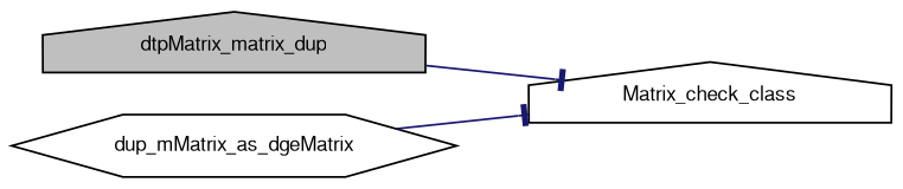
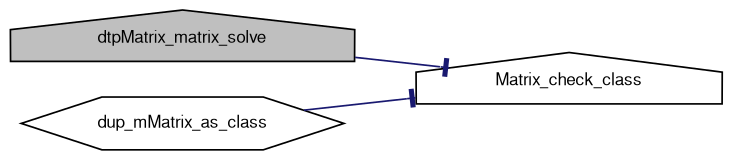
  digraph {
    rankdir=LR
    node [color=black fillcolor=white fontname=FreeSans fontsize=10 shape=house style=filled]
    edge [arrowhead=tee color=midnightblue fontname=FreeSans fontsize=10 labelfontname=FreeSans labelfontsize=10 style=solid]
-   n1 [fillcolor=grey75 fontcolor=black height=0.2 label=dtpMatrix_matrix_dup width=0.4]
+   n1 [fillcolor=grey75 fontcolor=black height=0.2 label=dtpMatrix_matrix_solve width=0.4]
    n2 [height=0.2 label=Matrix_check_class width=0.4]
-   n3 [height=0.2 label=dup_mMatrix_as_dgeMatrix shape=hexagon width=0.4]
+   n3 [height=0.2 label=dup_mMatrix_as_class shape=hexagon width=0.4]
    n1 -> n2
    n3 -> n2
  }
